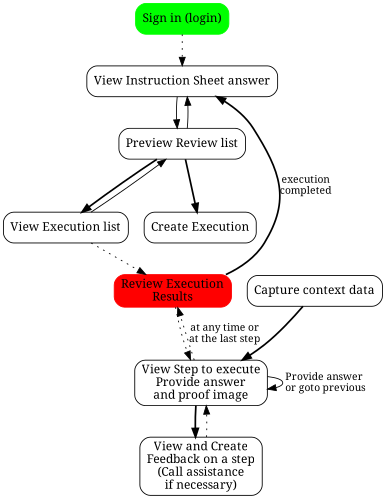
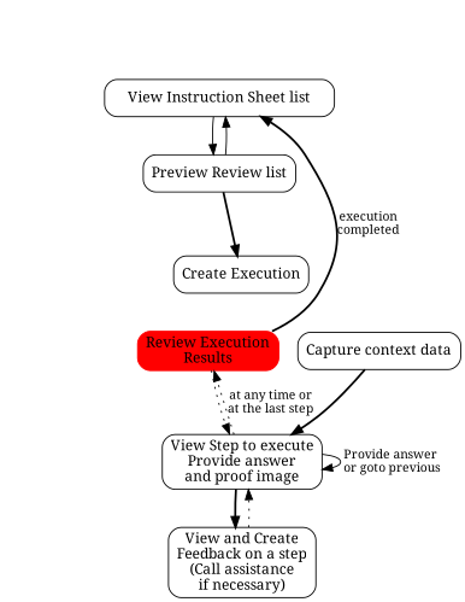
  digraph {
    fontname="Noto Serif"
    node [fontname="Noto Serif" fontsize=14.0 shape=box style=rounded]
    edge [fontname="Noto Serif" fontsize=12.0 minlen=1.3 style=dotted]
-   n1 [color=green label="Sign in (login)" style="rounded,filled"]
-   n2 [label="View Instruction Sheet answer"]
+   n2 [label="View Instruction Sheet list"]
    n3 [label="Preview Review list"]
-   n4 [label="View Execution list"]
    n5 [label="Create Execution"]
    n6 [color=red label="Review Execution\nResults" style="rounded,filled"]
    n7 [label="View Step to execute\nProvide answer\nand proof image"]
    n8 [label="Capture context data"]
    n9 [label="View and Create\nFeedback on a step\n(Call assistance\nif necessary)"]
-   n1 -> n2
    n2 -> n3 [style=solid]
    n3 -> n2 [style=solid]
-   n3 -> n4 [style=bold]
    n3 -> n5 [style=bold]
-   n4 -> n3 [style=solid]
-   n4 -> n6
    n6 -> n2 [label="execution\ncompleted" style=bold]
    n6 -> n7
    n7 -> n6 [label="at any time or\nat the last step"]
    n7 -> n7 [label="Provide answer\n or goto previous" style=solid]
    n7 -> n9 [style=bold]
    n8 -> n7 [style=bold]
    n9 -> n7
  }
